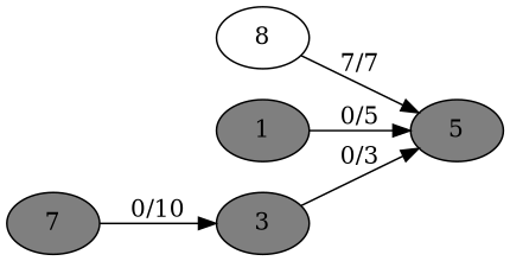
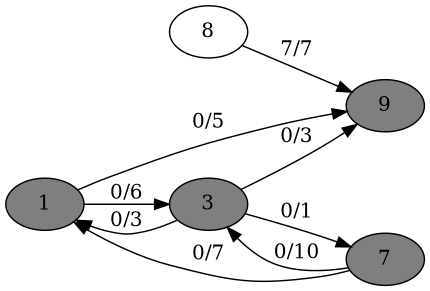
  digraph {
    rankdir=LR
    node [fillcolor=grey50 style=filled]
    n1 [fillcolor=grey100 label=8]
-   5
+   5 [label=9]
    1
    3
    n5 [label=7]
    n1 -> 5 [label="7/7"]
    1 -> 5 [label="0/5"]
+   1 -> 3 [label="0/6"]
    3 -> 5 [label="0/3"]
+   3 -> 1 [label="0/3"]
+   3 -> n5 [label="0/1"]
+   n5 -> 1 [label="0/7"]
    n5 -> 3 [label="0/10"]
  }
